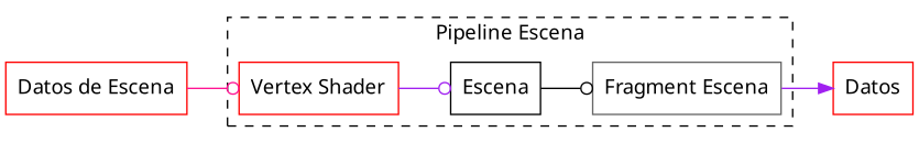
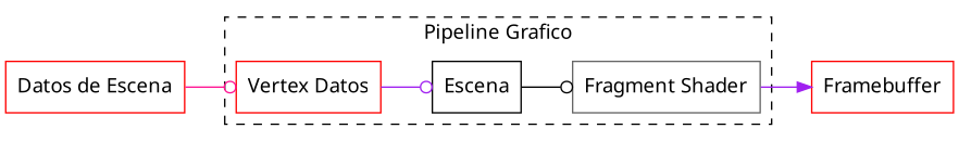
  digraph {
    compound=true
    fontname="Noto Sans"
    rankdir=LR
    node [color=red fillcolor=white fontname="Noto Sans" shape=box style=filled]
    edge [arrowhead=odot color=purple fontname="Noto Sans"]
-   n1 [label="Vertex Shader"]
+   n1 [label="Vertex Datos"]
    n2 [color=black label=Escena]
-   n3 [color=gray40 label="Fragment Escena"]
-   n4 [label=Datos fillcolor="" style=""]
+   n3 [color=gray40 label="Fragment Shader"]
+   n4 [label=Framebuffer fillcolor="" style=""]
    n5 [label="Datos de Escena" fillcolor="" style=""]
    subgraph cluster_1 {
-     label="Pipeline Escena"
+     label="Pipeline Grafico"
      style=dashed
      n1
      n2
      n3
    }
    n1 -> n2
    n2 -> n3 [color=black]
    n3 -> n4 [arrowhead=normal]
    n5 -> n1 [color=deeppink]
  }
